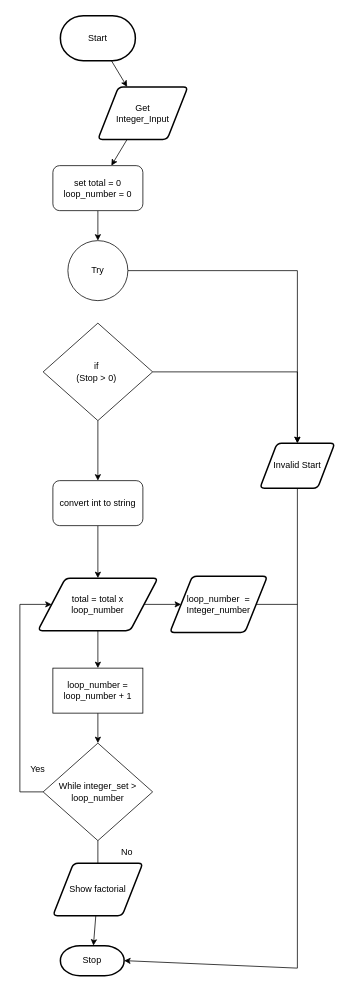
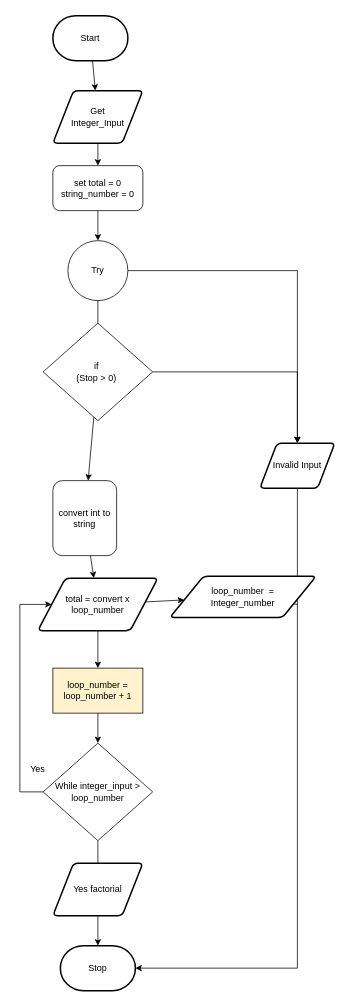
  <mxCell id="0" />
  <mxCell id="1" parent="0" />
  <mxCell id="2" value="" style="edgeStyle=none;rounded=0;html=1;" parent="1" source="3" target="13" edge="1"><mxGeometry relative="1" as="geometry" /></mxCell>
- <mxCell id="3" value="Start" style="strokeWidth=2;html=1;shape=mxgraph.flowchart.terminator;whiteSpace=wrap;" parent="1" vertex="1"><mxGeometry x="80" y="20" width="100" height="60" as="geometry" /></mxCell>
- <mxCell id="4" value="Stop" style="strokeWidth=2;html=1;shape=mxgraph.flowchart.terminator;whiteSpace=wrap;rounded=1;" parent="1" vertex="1"><mxGeometry x="80" y="1260" width="85" height="40" as="geometry" /></mxCell>
+ <mxCell id="3" value="Start" style="strokeWidth=2;html=1;shape=mxgraph.flowchart.terminator;whiteSpace=wrap;" parent="1" vertex="1"><mxGeometry x="70" y="20" width="100" height="60" as="geometry" /></mxCell>
+ <mxCell id="4" value="Stop" style="strokeWidth=2;html=1;shape=mxgraph.flowchart.terminator;whiteSpace=wrap;rounded=1;" parent="1" vertex="1"><mxGeometry x="80" y="1260" width="100" height="60" as="geometry" /></mxCell>
  <mxCell id="5" value="" style="edgeStyle=none;html=1;startArrow=none;" parent="1" source="21" target="11" edge="1"><mxGeometry relative="1" as="geometry" /></mxCell>
  <mxCell id="6" style="edgeStyle=none;html=1;entryX=0.5;entryY=0;entryDx=0;entryDy=0;rounded=0;" parent="1" source="7" target="9" edge="1"><mxGeometry relative="1" as="geometry"><Array as="points"><mxPoint x="396" y="360" /><mxPoint x="396" y="550" /></Array></mxGeometry></mxCell>
  <mxCell id="7" value="Try" style="ellipse;whiteSpace=wrap;html=1;" parent="1" vertex="1"><mxGeometry x="90" y="320" width="80" height="80" as="geometry" /></mxCell>
  <mxCell id="8" style="edgeStyle=none;rounded=0;html=1;entryX=1;entryY=0.5;entryDx=0;entryDy=0;entryPerimeter=0;" parent="1" source="9" target="4" edge="1"><mxGeometry relative="1" as="geometry"><Array as="points"><mxPoint x="396" y="1290" /></Array></mxGeometry></mxCell>
- <mxCell id="9" value="Invalid Start" style="shape=parallelogram;html=1;strokeWidth=2;perimeter=parallelogramPerimeter;whiteSpace=wrap;rounded=1;arcSize=12;size=0.23;" parent="1" vertex="1"><mxGeometry x="346" y="590" width="100" height="60" as="geometry" /></mxCell>
+ <mxCell id="9" value="Invalid Input" style="shape=parallelogram;html=1;strokeWidth=2;perimeter=parallelogramPerimeter;whiteSpace=wrap;rounded=1;arcSize=12;size=0.23;" parent="1" vertex="1"><mxGeometry x="346" y="590" width="100" height="60" as="geometry" /></mxCell>
  <mxCell id="10" value="" style="edgeStyle=none;rounded=0;html=1;" edge="1" parent="1" source="11" target="28"><mxGeometry relative="1" as="geometry" /></mxCell>
- <mxCell id="11" value="convert int to string" style="rounded=1;whiteSpace=wrap;html=1;" parent="1" vertex="1"><mxGeometry x="70" y="640" width="120" height="60" as="geometry" /></mxCell>
+ <mxCell id="11" value="convert int to string" style="rounded=1;whiteSpace=wrap;html=1;" parent="1" vertex="1"><mxGeometry x="70" y="640" width="85" height="100" as="geometry" /></mxCell>
  <mxCell id="12" value="" style="edgeStyle=none;rounded=0;html=1;" parent="1" source="13" target="15" edge="1"><mxGeometry relative="1" as="geometry" /></mxCell>
- <mxCell id="13" value="Get &lt;br&gt;Integer_Input" style="shape=parallelogram;html=1;strokeWidth=2;perimeter=parallelogramPerimeter;whiteSpace=wrap;rounded=1;arcSize=12;size=0.23;" parent="1" vertex="1"><mxGeometry x="130" y="115" width="120" height="70" as="geometry" /></mxCell>
+ <mxCell id="13" value="Get &lt;br&gt;Integer_Input" style="shape=parallelogram;html=1;strokeWidth=2;perimeter=parallelogramPerimeter;whiteSpace=wrap;rounded=1;arcSize=12;size=0.23;" parent="1" vertex="1"><mxGeometry x="70" y="120" width="120" height="70" as="geometry" /></mxCell>
  <mxCell id="14" value="" style="edgeStyle=none;rounded=0;html=1;" parent="1" source="15" target="7" edge="1"><mxGeometry relative="1" as="geometry" /></mxCell>
- <mxCell id="15" value="set total = 0&lt;br&gt;loop_number = 0" style="rounded=1;whiteSpace=wrap;html=1;" parent="1" vertex="1"><mxGeometry x="70" y="220" width="120" height="60" as="geometry" /></mxCell>
+ <mxCell id="15" value="set total = 0&lt;br&gt;string_number = 0" style="rounded=1;whiteSpace=wrap;html=1;" parent="1" vertex="1"><mxGeometry x="70" y="220" width="120" height="60" as="geometry" /></mxCell>
  <mxCell id="16" value="Yes&lt;br&gt;" style="text;html=1;strokeColor=none;fillColor=none;align=center;verticalAlign=middle;whiteSpace=wrap;rounded=0;" parent="1" vertex="1"><mxGeometry x="20" y="1010" width="60" height="30" as="geometry" /></mxCell>
- <mxCell id="17" value="No" style="text;html=1;strokeColor=none;fillColor=none;align=center;verticalAlign=middle;whiteSpace=wrap;rounded=0;" parent="1" vertex="1"><mxGeometry x="139" y="1120" width="60" height="30" as="geometry" /></mxCell>
  <mxCell id="18" style="edgeStyle=none;rounded=0;html=1;endArrow=none;endFill=0;" parent="1" source="19" edge="1"><mxGeometry relative="1" as="geometry"><mxPoint x="396" y="805" as="targetPoint" /></mxGeometry></mxCell>
- <mxCell id="19" value="loop_number&amp;nbsp; =&lt;br&gt;Integer_number" style="shape=parallelogram;html=1;strokeWidth=2;perimeter=parallelogramPerimeter;whiteSpace=wrap;rounded=1;arcSize=12;size=0.23;" parent="1" vertex="1"><mxGeometry x="226" y="767.5" width="130" height="75" as="geometry" /></mxCell>
+ <mxCell id="19" value="loop_number&amp;nbsp; =&lt;br&gt;Integer_number" style="shape=parallelogram;html=1;strokeWidth=2;perimeter=parallelogramPerimeter;whiteSpace=wrap;rounded=1;arcSize=12;size=0.23;" parent="1" vertex="1"><mxGeometry x="226" y="767.5" width="195" height="55" as="geometry" /></mxCell>
  <mxCell id="20" style="edgeStyle=none;html=1;entryX=0.5;entryY=0;entryDx=0;entryDy=0;exitX=1;exitY=0.5;exitDx=0;exitDy=0;rounded=0;" parent="1" source="21" target="9" edge="1"><mxGeometry relative="1" as="geometry"><Array as="points"><mxPoint x="396" y="495" /></Array></mxGeometry></mxCell>
  <mxCell id="21" value="if&amp;nbsp;&lt;br&gt;(Stop &amp;gt; 0)&amp;nbsp;" style="rhombus;whiteSpace=wrap;html=1;" parent="1" vertex="1"><mxGeometry x="57" y="430" width="146" height="130" as="geometry" /></mxCell>
+ <mxCell id="22" value="" style="edgeStyle=none;html=1;endArrow=none;" parent="1" source="7" target="21" edge="1"><mxGeometry relative="1" as="geometry"><mxPoint x="129.49" y="399.49" as="sourcePoint" /><mxPoint x="126.387" y="640" as="targetPoint" /></mxGeometry></mxCell>
  <mxCell id="23" value="" style="edgeStyle=none;html=1;startArrow=none;" edge="1" parent="1" source="31" target="4"><mxGeometry relative="1" as="geometry" /></mxCell>
  <mxCell id="24" style="edgeStyle=none;rounded=0;html=1;entryX=0;entryY=0.5;entryDx=0;entryDy=0;exitX=0;exitY=0.5;exitDx=0;exitDy=0;" edge="1" parent="1" source="25" target="28"><mxGeometry relative="1" as="geometry"><Array as="points"><mxPoint x="26" y="1055" /><mxPoint x="26" y="805" /></Array></mxGeometry></mxCell>
- <mxCell id="25" value="While integer_set &amp;gt; loop_number" style="rhombus;whiteSpace=wrap;html=1;" vertex="1" parent="1"><mxGeometry x="57" y="990" width="146" height="130" as="geometry" /></mxCell>
+ <mxCell id="25" value="While integer_input &amp;gt; loop_number" style="rhombus;whiteSpace=wrap;html=1;" vertex="1" parent="1"><mxGeometry x="57" y="990" width="146" height="130" as="geometry" /></mxCell>
  <mxCell id="26" value="" style="edgeStyle=none;rounded=0;html=1;" edge="1" parent="1" source="28" target="19"><mxGeometry relative="1" as="geometry" /></mxCell>
  <mxCell id="27" value="" style="edgeStyle=none;rounded=0;html=1;" edge="1" parent="1" source="28" target="30"><mxGeometry relative="1" as="geometry" /></mxCell>
- <mxCell id="28" value="total = total x&lt;br&gt;loop_number" style="shape=parallelogram;html=1;strokeWidth=2;perimeter=parallelogramPerimeter;whiteSpace=wrap;rounded=1;arcSize=12;size=0.23;" vertex="1" parent="1"><mxGeometry x="50" y="770" width="160" height="70" as="geometry" /></mxCell>
+ <mxCell id="28" value="total = convert x&lt;br&gt;loop_number" style="shape=parallelogram;html=1;strokeWidth=2;perimeter=parallelogramPerimeter;whiteSpace=wrap;rounded=1;arcSize=12;size=0.23;" vertex="1" parent="1"><mxGeometry x="50" y="770" width="160" height="70" as="geometry" /></mxCell>
  <mxCell id="29" value="" style="edgeStyle=none;rounded=0;html=1;" edge="1" parent="1" source="30" target="25"><mxGeometry relative="1" as="geometry" /></mxCell>
- <mxCell id="30" value="loop_number = loop_number + 1" style="rounded=0;whiteSpace=wrap;html=1;" vertex="1" parent="1"><mxGeometry x="70" y="890" width="120" height="60" as="geometry" /></mxCell>
- <mxCell id="31" value="Show factorial" style="shape=parallelogram;html=1;strokeWidth=2;perimeter=parallelogramPerimeter;whiteSpace=wrap;rounded=1;arcSize=12;size=0.23;" vertex="1" parent="1"><mxGeometry x="70" y="1150" width="120" height="70" as="geometry" /></mxCell>
+ <mxCell id="30" value="loop_number = loop_number + 1" style="rounded=0;whiteSpace=wrap;html=1;fillColor=#fff2cc;" vertex="1" parent="1"><mxGeometry x="70" y="890" width="120" height="60" as="geometry" /></mxCell>
+ <mxCell id="31" value="Yes factorial" style="shape=parallelogram;html=1;strokeWidth=2;perimeter=parallelogramPerimeter;whiteSpace=wrap;rounded=1;arcSize=12;size=0.23;" vertex="1" parent="1"><mxGeometry x="70" y="1150" width="120" height="70" as="geometry" /></mxCell>
  <mxCell id="32" value="" style="edgeStyle=none;html=1;endArrow=none;" edge="1" parent="1" source="25" target="31"><mxGeometry relative="1" as="geometry"><mxPoint x="130" y="1120" as="sourcePoint" /><mxPoint x="130" y="1260" as="targetPoint" /></mxGeometry></mxCell>
